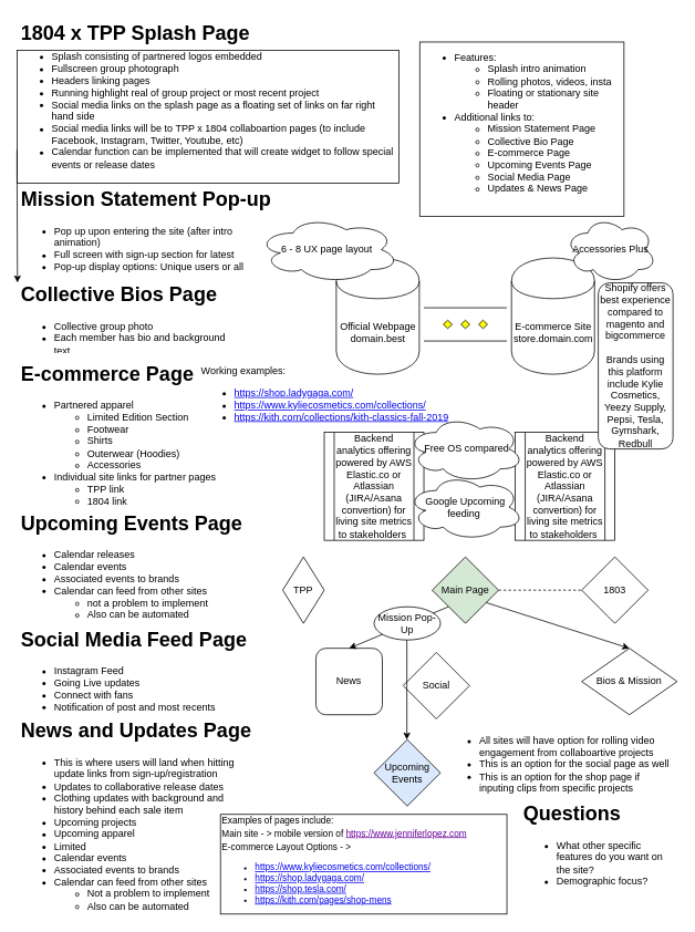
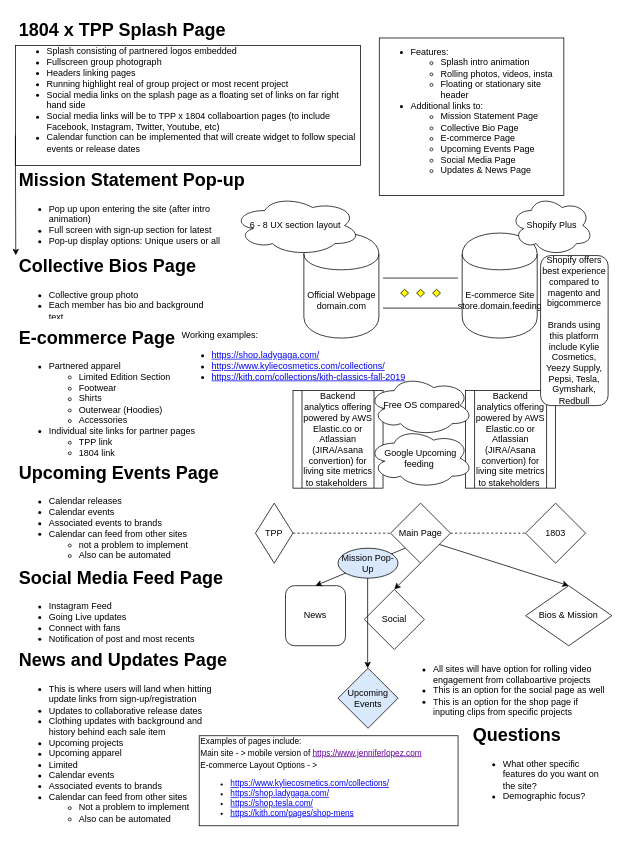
  <mxCell id="0" />
  <mxCell id="1" parent="0" />
  <mxCell id="2" value="&lt;h1&gt;1804 x TPP Splash Page&lt;/h1&gt;&lt;p&gt;&amp;nbsp;&amp;nbsp;&lt;/p&gt;" style="text;html=1;strokeColor=none;fillColor=none;spacing=5;spacingTop=-20;whiteSpace=wrap;overflow=hidden;rounded=0;" vertex="1" parent="1"><mxGeometry x="20" y="20" width="530" height="135" as="geometry" /></mxCell>
  <mxCell id="3" value="&lt;ul&gt;&lt;li&gt;Splash consisting of partnered logos embedded&lt;/li&gt;&lt;li&gt;Fullscreen group photograph&lt;/li&gt;&lt;li&gt;Headers linking pages&lt;/li&gt;&lt;li&gt;Running highlight real of group project or most recent project&lt;/li&gt;&lt;li&gt;Social media links on the splash page as a floating set of links on far right hand side&lt;/li&gt;&lt;li&gt;Social media links will be to TPP x 1804 collaboartion pages (to include Facebook, Instagram, Twitter, Youtube, etc)&lt;/li&gt;&lt;li&gt;Calendar function can be implemented that will create widget to follow special events or release dates&lt;/li&gt;&lt;/ul&gt;&lt;span&gt;&lt;br&gt;&lt;/span&gt;" style="rounded=0;whiteSpace=wrap;html=1;align=left;" vertex="1" parent="1"><mxGeometry x="20" y="60" width="460" height="160" as="geometry" /></mxCell>
- <mxCell id="4" value="E-commerce Site&lt;br&gt;store.domain.com" style="shape=cylinder;whiteSpace=wrap;html=1;boundedLbl=1;backgroundOutline=1;" vertex="1" parent="1"><mxGeometry x="615.5" y="310" width="100" height="140" as="geometry" /></mxCell>
+ <mxCell id="4" value="E-commerce Site&lt;br&gt;store.domain.feeding" style="shape=cylinder;whiteSpace=wrap;html=1;boundedLbl=1;backgroundOutline=1;" vertex="1" parent="1"><mxGeometry x="615.5" y="310" width="100" height="140" as="geometry" /></mxCell>
  <mxCell id="5" value="&lt;h1&gt;Mission Statement Pop-up&lt;/h1&gt;&lt;div&gt;&lt;ul&gt;&lt;li&gt;Pop up upon entering the site (after intro animation)&lt;/li&gt;&lt;li&gt;Full screen with sign-up section for latest&lt;/li&gt;&lt;li&gt;Pop-up display options: Unique users or all&lt;/li&gt;&lt;/ul&gt;&lt;ul&gt;&lt;li&gt;&lt;br&gt;&lt;/li&gt;&lt;/ul&gt;&lt;/div&gt;" style="text;html=1;strokeColor=none;fillColor=none;spacing=5;spacingTop=-20;whiteSpace=wrap;overflow=hidden;rounded=0;" vertex="1" parent="1"><mxGeometry x="20" y="220" width="320" height="120" as="geometry" /></mxCell>
  <mxCell id="6" value="" style="verticalLabelPosition=bottom;verticalAlign=top;html=1;shape=mxgraph.flowchart.parallel_mode;pointerEvents=1" vertex="1" parent="1"><mxGeometry x="510" y="370" width="100" height="40" as="geometry" /></mxCell>
  <mxCell id="7" style="edgeStyle=orthogonalEdgeStyle;rounded=0;orthogonalLoop=1;jettySize=auto;html=1;" edge="1" parent="1"><mxGeometry relative="1" as="geometry"><mxPoint x="680" y="600" as="targetPoint" /><mxPoint x="680" y="580" as="sourcePoint" /></mxGeometry></mxCell>
  <mxCell id="8" value="Backend analytics offering powered by AWS Elastic.co or Atlassian (JIRA/Asana convertion) for living site metrics to stakeholders&amp;nbsp;" style="shape=process;whiteSpace=wrap;html=1;backgroundOutline=1;" vertex="1" parent="1"><mxGeometry x="620" y="520" width="120" height="130" as="geometry" /></mxCell>
- <mxCell id="9" value="Accessories Plus" style="ellipse;shape=cloud;whiteSpace=wrap;html=1;" vertex="1" parent="1"><mxGeometry x="680" y="260" width="110" height="80" as="geometry" /></mxCell>
+ <mxCell id="9" value="Shopify Plus" style="ellipse;shape=cloud;whiteSpace=wrap;html=1;" vertex="1" parent="1"><mxGeometry x="680" y="260" width="110" height="80" as="geometry" /></mxCell>
  <mxCell id="10" value="&lt;h1&gt;Collective Bios Page&lt;/h1&gt;&lt;div&gt;&lt;ul&gt;&lt;li&gt;Collective group photo&lt;/li&gt;&lt;li&gt;Each member has bio and background text.&amp;nbsp;&lt;/li&gt;&lt;/ul&gt;&lt;/div&gt;&lt;div&gt;&lt;br&gt;&lt;/div&gt;" style="text;html=1;strokeColor=none;fillColor=none;spacing=5;spacingTop=-20;whiteSpace=wrap;overflow=hidden;rounded=0;" vertex="1" parent="1"><mxGeometry x="20" y="335" width="270" height="90" as="geometry" /></mxCell>
  <mxCell id="11" value="&lt;h1&gt;Questions&lt;/h1&gt;&lt;div&gt;&lt;ul&gt;&lt;li&gt;What other specific features do you want on the site?&lt;/li&gt;&lt;li&gt;Demographic focus?&lt;/li&gt;&lt;/ul&gt;&lt;/div&gt;" style="text;html=1;strokeColor=none;fillColor=none;spacing=5;spacingTop=-20;whiteSpace=wrap;overflow=hidden;rounded=0;" vertex="1" parent="1"><mxGeometry x="625" y="960" width="190" height="140" as="geometry" /></mxCell>
  <mxCell id="12" value="" style="endArrow=classic;html=1;entryX=0.002;entryY=0.052;entryDx=0;entryDy=0;entryPerimeter=0;" edge="1" parent="1" target="10"><mxGeometry width="50" height="50" relative="1" as="geometry"><mxPoint x="20" y="180" as="sourcePoint" /><mxPoint x="18" y="351" as="targetPoint" /><Array as="points"><mxPoint x="20" y="200" /></Array></mxGeometry></mxCell>
  <mxCell id="13" value="&lt;h1&gt;E-commerce Page&lt;/h1&gt;&lt;div&gt;&lt;ul&gt;&lt;li&gt;Partnered apparel&lt;/li&gt;&lt;ul&gt;&lt;li&gt;Limited Edition Section&lt;/li&gt;&lt;li&gt;Footwear&lt;/li&gt;&lt;li&gt;Shirts&lt;/li&gt;&lt;li&gt;Outerwear (Hoodies)&lt;/li&gt;&lt;li&gt;Accessories&lt;/li&gt;&lt;/ul&gt;&lt;li&gt;Individual site links for partner pages&lt;/li&gt;&lt;ul&gt;&lt;li&gt;TPP link&lt;/li&gt;&lt;li&gt;1804 link&lt;/li&gt;&lt;/ul&gt;&lt;/ul&gt;&lt;/div&gt;" style="text;html=1;strokeColor=none;fillColor=none;spacing=5;spacingTop=-20;whiteSpace=wrap;overflow=hidden;rounded=0;" vertex="1" parent="1"><mxGeometry x="20" y="430" width="250" height="180" as="geometry" /></mxCell>
- <mxCell id="14" value="Official Webpage&lt;br&gt;domain.best" style="shape=cylinder;whiteSpace=wrap;html=1;boundedLbl=1;backgroundOutline=1;" vertex="1" parent="1"><mxGeometry x="404.5" y="310" width="100" height="140" as="geometry" /></mxCell>
+ <mxCell id="14" value="Official Webpage&lt;br&gt;domain.com" style="shape=cylinder;whiteSpace=wrap;html=1;boundedLbl=1;backgroundOutline=1;" vertex="1" parent="1"><mxGeometry x="404.5" y="310" width="100" height="140" as="geometry" /></mxCell>
  <mxCell id="15" value="Backend analytics offering powered by AWS Elastic.co or Atlassian (JIRA/Asana convertion) for living site metrics to stakeholders&amp;nbsp;" style="shape=process;whiteSpace=wrap;html=1;backgroundOutline=1;" vertex="1" parent="1"><mxGeometry x="390" y="520" width="120" height="130" as="geometry" /></mxCell>
  <mxCell id="16" value="&amp;nbsp;Free OS compared" style="ellipse;shape=cloud;whiteSpace=wrap;html=1;" vertex="1" parent="1"><mxGeometry x="490" y="500" width="140" height="80" as="geometry" /></mxCell>
  <mxCell id="17" value="Shopify offers best experience compared to magento and bigcommerce&lt;br&gt;&lt;br&gt;Brands using this platform include Kylie Cosmetics, Yeezy Supply, Pepsi, Tesla, Gymshark, Redbull" style="rounded=1;whiteSpace=wrap;html=1;" vertex="1" parent="1"><mxGeometry x="720" y="340" width="90" height="200" as="geometry" /></mxCell>
- <mxCell id="18" value="6 - 8 UX page layout&amp;nbsp;" style="ellipse;shape=cloud;whiteSpace=wrap;html=1;" vertex="1" parent="1"><mxGeometry x="310" y="260" width="170" height="80" as="geometry" /></mxCell>
+ <mxCell id="18" value="6 - 8 UX section layout&amp;nbsp;" style="ellipse;shape=cloud;whiteSpace=wrap;html=1;" vertex="1" parent="1"><mxGeometry x="310" y="260" width="170" height="80" as="geometry" /></mxCell>
  <mxCell id="19" value="&lt;ul&gt;&lt;li&gt;&lt;span&gt;Features:&lt;/span&gt;&lt;/li&gt;&lt;ul&gt;&lt;li&gt;Splash intro animation&lt;/li&gt;&lt;li&gt;&lt;span&gt;Rolling photos, videos, insta&lt;/span&gt;&lt;/li&gt;&lt;li&gt;&lt;span&gt;Floating or stationary site header&lt;/span&gt;&lt;/li&gt;&lt;/ul&gt;&lt;li&gt;&lt;span&gt;Additional links to:&lt;/span&gt;&lt;/li&gt;&lt;ul&gt;&lt;li&gt;Mission Statement Page&lt;/li&gt;&lt;li&gt;Collective Bio Page&lt;/li&gt;&lt;li&gt;E-commerce Page&lt;/li&gt;&lt;li&gt;Upcoming Events Page&lt;/li&gt;&lt;li&gt;Social Media Page&lt;/li&gt;&lt;li&gt;Updates &amp;amp; News Page&lt;/li&gt;&lt;/ul&gt;&lt;/ul&gt;&lt;span&gt;&lt;br&gt;&lt;/span&gt;" style="rounded=0;whiteSpace=wrap;html=1;align=left;" vertex="1" parent="1"><mxGeometry x="505" y="50" width="246" height="210" as="geometry" /></mxCell>
  <mxCell id="20" value="&lt;h1&gt;Upcoming Events Page&lt;/h1&gt;&lt;div&gt;&lt;ul&gt;&lt;li&gt;Calendar releases&lt;/li&gt;&lt;li&gt;Calendar events&lt;/li&gt;&lt;li&gt;Associated events to brands&lt;/li&gt;&lt;li&gt;Calendar can feed from other sites&lt;/li&gt;&lt;ul&gt;&lt;li&gt;not a problem to implement&lt;/li&gt;&lt;li&gt;Also can be automated&lt;/li&gt;&lt;/ul&gt;&lt;/ul&gt;&lt;/div&gt;" style="text;html=1;strokeColor=none;fillColor=none;spacing=5;spacingTop=-20;whiteSpace=wrap;overflow=hidden;rounded=0;" vertex="1" parent="1"><mxGeometry x="20" y="610" width="290" height="140" as="geometry" /></mxCell>
  <mxCell id="21" value="&lt;h1&gt;Social Media Feed Page&lt;/h1&gt;&lt;div&gt;&lt;ul&gt;&lt;li&gt;Instagram Feed&lt;/li&gt;&lt;li&gt;Going Live updates&lt;/li&gt;&lt;li&gt;Connect with fans&lt;/li&gt;&lt;li&gt;Notification of post and most recents&lt;/li&gt;&lt;/ul&gt;&lt;/div&gt;" style="text;html=1;strokeColor=none;fillColor=none;spacing=5;spacingTop=-20;whiteSpace=wrap;overflow=hidden;rounded=0;" vertex="1" parent="1"><mxGeometry x="20" y="750" width="290" height="140" as="geometry" /></mxCell>
  <mxCell id="22" value="Working examples:&lt;br&gt;&lt;ul&gt;&lt;li&gt;&lt;a href=&quot;https://shop.ladygaga.com/&quot;&gt;https://shop.ladygaga.com/&lt;/a&gt;&lt;br&gt;&lt;/li&gt;&lt;li&gt;&lt;a href=&quot;https://www.kyliecosmetics.com/collections/&quot;&gt;https://www.kyliecosmetics.com/collections/&lt;/a&gt;&lt;br&gt;&lt;/li&gt;&lt;li&gt;&lt;a href=&quot;https://kith.com/collections/kith-classics-fall-2019&quot;&gt;https://kith.com/collections/kith-classics-fall-2019&lt;/a&gt;&lt;br&gt;&lt;/li&gt;&lt;/ul&gt;" style="text;html=1;strokeColor=none;fillColor=none;align=left;verticalAlign=middle;whiteSpace=wrap;rounded=0;" vertex="1" parent="1"><mxGeometry x="240" y="450" width="340" height="60" as="geometry" /></mxCell>
  <mxCell id="23" value="&lt;h1&gt;News and Updates Page&lt;/h1&gt;&lt;div&gt;&lt;ul&gt;&lt;li&gt;This is where users will land when hitting update links from sign-up/registration&lt;/li&gt;&lt;li&gt;Updates to collaborative release dates&lt;/li&gt;&lt;li&gt;Clothing updates with background and history behind each sale item&lt;/li&gt;&lt;li&gt;Upcoming projects&lt;/li&gt;&lt;li&gt;Upcoming apparel&lt;/li&gt;&lt;li&gt;Limited&amp;nbsp;&lt;/li&gt;&lt;li&gt;Calendar events&lt;/li&gt;&lt;li&gt;Associated events to brands&lt;/li&gt;&lt;li&gt;Calendar can feed from other sites&lt;/li&gt;&lt;ul&gt;&lt;li&gt;Not a problem to implement&lt;/li&gt;&lt;li&gt;Also can be automated&lt;/li&gt;&lt;/ul&gt;&lt;/ul&gt;&lt;/div&gt;" style="text;html=1;strokeColor=none;fillColor=none;spacing=5;spacingTop=-20;whiteSpace=wrap;overflow=hidden;rounded=0;" vertex="1" parent="1"><mxGeometry x="20" y="860" width="290" height="240" as="geometry" /></mxCell>
- <mxCell id="24" value="Main Page" style="rhombus;whiteSpace=wrap;html=1;fillColor=#d5e8d4;" vertex="1" parent="1"><mxGeometry x="520" y="670" width="80" height="80" as="geometry" /></mxCell>
+ <mxCell id="24" value="Main Page" style="rhombus;whiteSpace=wrap;html=1;" vertex="1" parent="1"><mxGeometry x="520" y="670" width="80" height="80" as="geometry" /></mxCell>
  <mxCell id="25" value="News" style="whiteSpace=wrap;html=1;rounded=1;" vertex="1" parent="1"><mxGeometry x="380" y="780" width="80" height="80" as="geometry" /></mxCell>
  <mxCell id="26" value="Social" style="rhombus;whiteSpace=wrap;html=1;" vertex="1" parent="1"><mxGeometry x="485" y="785" width="80" height="80" as="geometry" /></mxCell>
  <mxCell id="27" value="" style="endArrow=classic;html=1;entryX=0.5;entryY=0;entryDx=0;entryDy=0;" edge="1" parent="1" target="25"><mxGeometry width="50" height="50" relative="1" as="geometry"><mxPoint x="539.5" y="730" as="sourcePoint" /><mxPoint x="469.5" y="800" as="targetPoint" /><Array as="points" /></mxGeometry></mxCell>
+ <mxCell id="28" value="" style="endArrow=classic;html=1;entryX=0.5;entryY=0;entryDx=0;entryDy=0;exitX=0.5;exitY=1;exitDx=0;exitDy=0;" edge="1" parent="1" source="24" target="26"><mxGeometry width="50" height="50" relative="1" as="geometry"><mxPoint x="549.5" y="740" as="sourcePoint" /><mxPoint x="430" y="790" as="targetPoint" /><Array as="points" /></mxGeometry></mxCell>
  <mxCell id="29" value="TPP" style="rhombus;whiteSpace=wrap;html=1;" vertex="1" parent="1"><mxGeometry x="340" y="670" width="50" height="80" as="geometry" /></mxCell>
  <mxCell id="30" value="1803" style="rhombus;whiteSpace=wrap;html=1;" vertex="1" parent="1"><mxGeometry x="700" y="670" width="80" height="80" as="geometry" /></mxCell>
+ <mxCell id="31" value="" style="endArrow=none;dashed=1;html=1;exitX=1;exitY=0.5;exitDx=0;exitDy=0;entryX=0;entryY=0.5;entryDx=0;entryDy=0;" edge="1" parent="1" source="29" target="24"><mxGeometry width="50" height="50" relative="1" as="geometry"><mxPoint x="430" y="750" as="sourcePoint" /><mxPoint x="480" y="700" as="targetPoint" /></mxGeometry></mxCell>
  <mxCell id="32" value="" style="endArrow=none;dashed=1;html=1;exitX=1;exitY=0.5;exitDx=0;exitDy=0;entryX=0;entryY=0.5;entryDx=0;entryDy=0;" edge="1" parent="1"><mxGeometry width="50" height="50" relative="1" as="geometry"><mxPoint x="600" y="710" as="sourcePoint" /><mxPoint x="700" y="710" as="targetPoint" /></mxGeometry></mxCell>
  <mxCell id="33" value="" style="endArrow=classic;html=1;" edge="1" parent="1"><mxGeometry width="50" height="50" relative="1" as="geometry"><mxPoint x="489.5" y="750" as="sourcePoint" /><mxPoint x="489.5" y="890" as="targetPoint" /></mxGeometry></mxCell>
  <mxCell id="34" value="Upcoming Events" style="rhombus;whiteSpace=wrap;html=1;fillColor=#dae8fc;" vertex="1" parent="1"><mxGeometry x="450" y="890" width="80" height="80" as="geometry" /></mxCell>
- <mxCell id="35" value="Mission Pop-Up" style="ellipse;whiteSpace=wrap;html=1;" vertex="1" parent="1"><mxGeometry x="450" y="730" width="80" height="40" as="geometry" /></mxCell>
+ <mxCell id="35" value="Mission Pop-Up" style="ellipse;whiteSpace=wrap;html=1;fillColor=#dae8fc;" vertex="1" parent="1"><mxGeometry x="450" y="730" width="80" height="40" as="geometry" /></mxCell>
  <mxCell id="36" value="" style="endArrow=classic;html=1;exitX=1;exitY=1;exitDx=0;exitDy=0;entryX=0.5;entryY=0;entryDx=0;entryDy=0;" edge="1" parent="1" target="37"><mxGeometry width="50" height="50" relative="1" as="geometry"><mxPoint x="585" y="725" as="sourcePoint" /><mxPoint x="740" y="775" as="targetPoint" /><Array as="points" /></mxGeometry></mxCell>
  <mxCell id="37" value="Bios &amp;amp; Mission" style="rhombus;whiteSpace=wrap;html=1;" vertex="1" parent="1"><mxGeometry x="700" y="780" width="115" height="80" as="geometry" /></mxCell>
  <mxCell id="38" value="&lt;ul&gt;&lt;li&gt;All sites will have option for rolling video engagement from collaboartive projects&lt;/li&gt;&lt;li&gt;This is an option for the social page as well&lt;/li&gt;&lt;li&gt;This is an option for the shop page if inputing clips from specific projects&amp;nbsp;&lt;/li&gt;&lt;/ul&gt;" style="text;html=1;strokeColor=none;fillColor=none;align=left;verticalAlign=middle;whiteSpace=wrap;rounded=0;" vertex="1" parent="1"><mxGeometry x="535" y="880" width="280" height="80" as="geometry" /></mxCell>
  <mxCell id="39" value="&lt;font style=&quot;font-size: 11px&quot;&gt;Examples of pages include:&lt;br&gt;Main site - &amp;gt; mobile version of&amp;nbsp;&lt;div class=&quot;TbwUpd&quot; style=&quot;color: rgb(102 , 0 , 153) ; cursor: pointer ; font-family: &amp;#34;arial&amp;#34; , sans-serif ; background-color: rgb(255 , 255 , 255) ; display: inline-block ; line-height: 1.57 ; padding-bottom: 0px ; padding-top: 1px&quot;&gt;&lt;cite class=&quot;iUh30&quot; style=&quot;color: rgb(0 , 102 , 33) ; font-style: normal ; padding-top: 1px ; line-height: 1.5&quot;&gt;&lt;a href=&quot;https://www.jenniferlopez.com/&quot; style=&quot;color: rgb(102 , 0 , 153) ; cursor: pointer ; font-family: &amp;#34;arial&amp;#34; , sans-serif ; background-color: rgb(255 , 255 , 255)&quot;&gt;https://www.jenniferlopez.com&lt;/a&gt;&lt;br&gt;&lt;/cite&gt;&lt;/div&gt;&lt;br&gt;E-commerce Layout Options - &amp;gt;&amp;nbsp;&lt;br&gt;&lt;/font&gt;&lt;ul style=&quot;font-size: 11px&quot;&gt;&lt;li&gt;&lt;font style=&quot;font-size: 11px&quot;&gt;&lt;a href=&quot;https://www.kyliecosmetics.com/collections/&quot;&gt;https://www.kyliecosmetics.com/collections/&lt;/a&gt;&lt;br&gt;&lt;/font&gt;&lt;/li&gt;&lt;li&gt;&lt;font style=&quot;font-size: 11px&quot;&gt;&lt;a href=&quot;https://shop.ladygaga.com/&quot;&gt;https://shop.ladygaga.com/&lt;/a&gt;&lt;br&gt;&lt;/font&gt;&lt;/li&gt;&lt;li&gt;&lt;font style=&quot;font-size: 11px&quot;&gt;&lt;a href=&quot;https://shop.tesla.com/&quot;&gt;https://shop.tesla.com/&lt;/a&gt;&lt;br&gt;&lt;/font&gt;&lt;/li&gt;&lt;li&gt;&lt;a href=&quot;https://kith.com/pages/shop-mens&quot;&gt;&lt;font style=&quot;font-size: 11px&quot;&gt;https://kith.com/pages/shop-mens&lt;/font&gt;&lt;/a&gt;&lt;br&gt;&lt;/li&gt;&lt;/ul&gt;" style="rounded=0;whiteSpace=wrap;html=1;align=left;" vertex="1" parent="1"><mxGeometry x="265" y="980" width="345" height="120" as="geometry" /></mxCell>
  <mxCell id="40" value="Google Upcoming&lt;br&gt;feeding&amp;nbsp;" style="ellipse;shape=cloud;whiteSpace=wrap;html=1;" vertex="1" parent="1"><mxGeometry x="490" y="570" width="140" height="80" as="geometry" /></mxCell>
